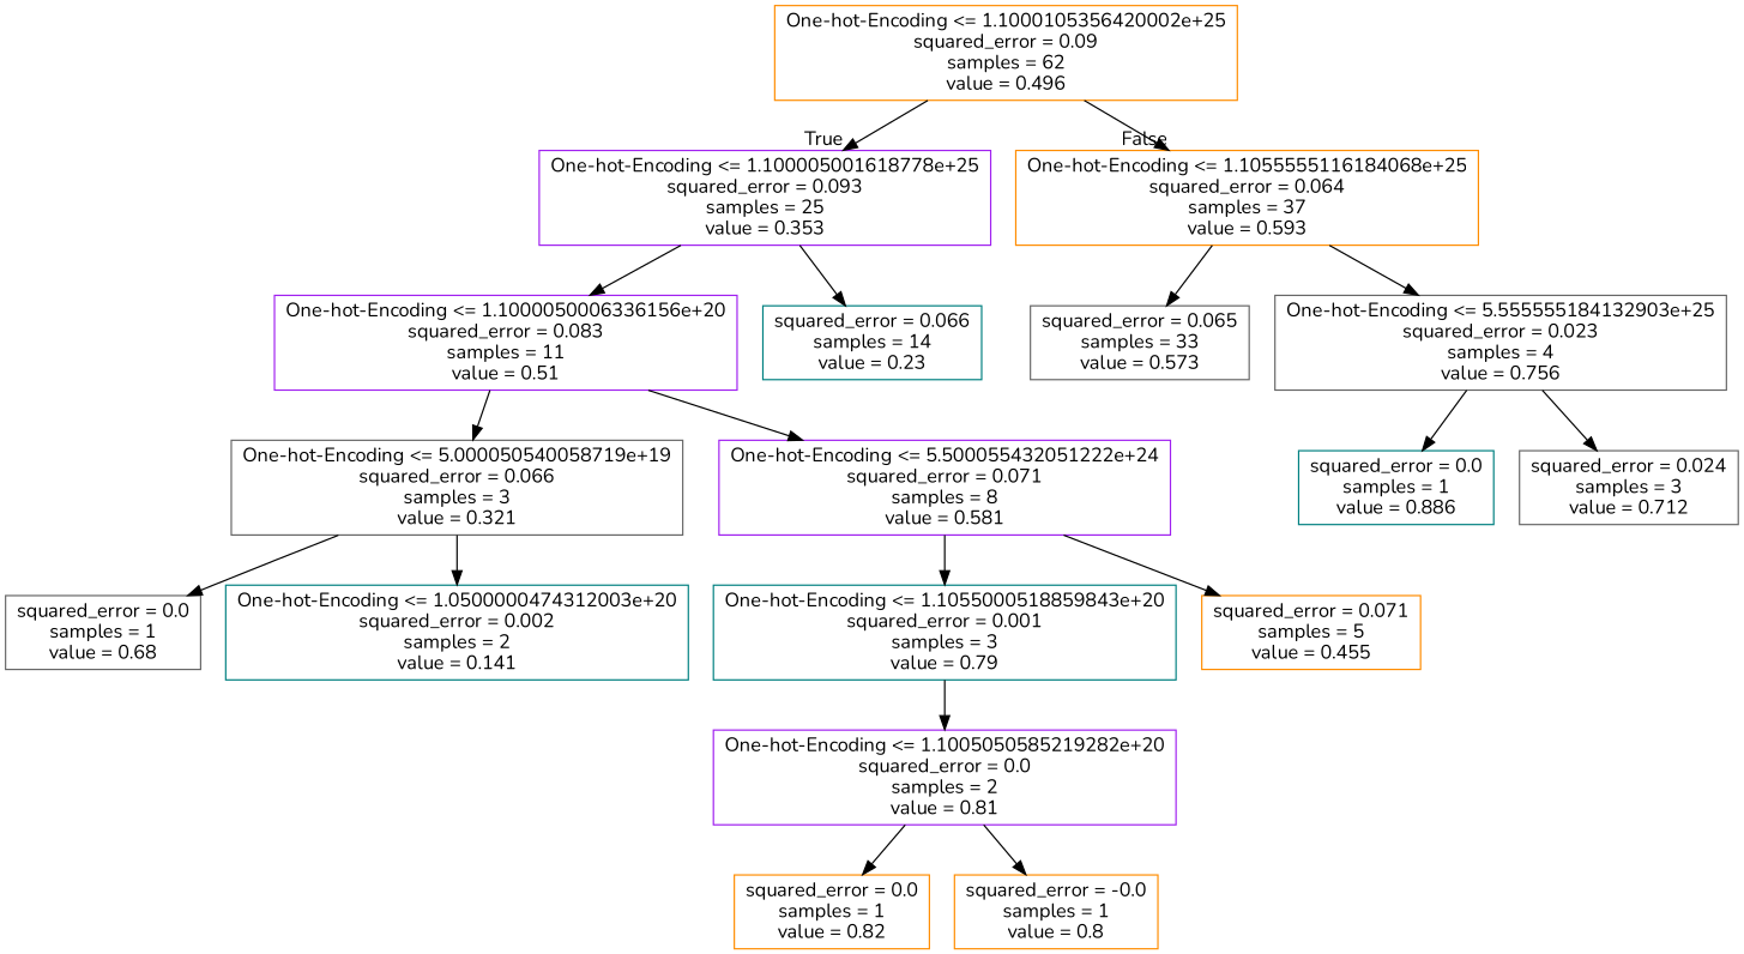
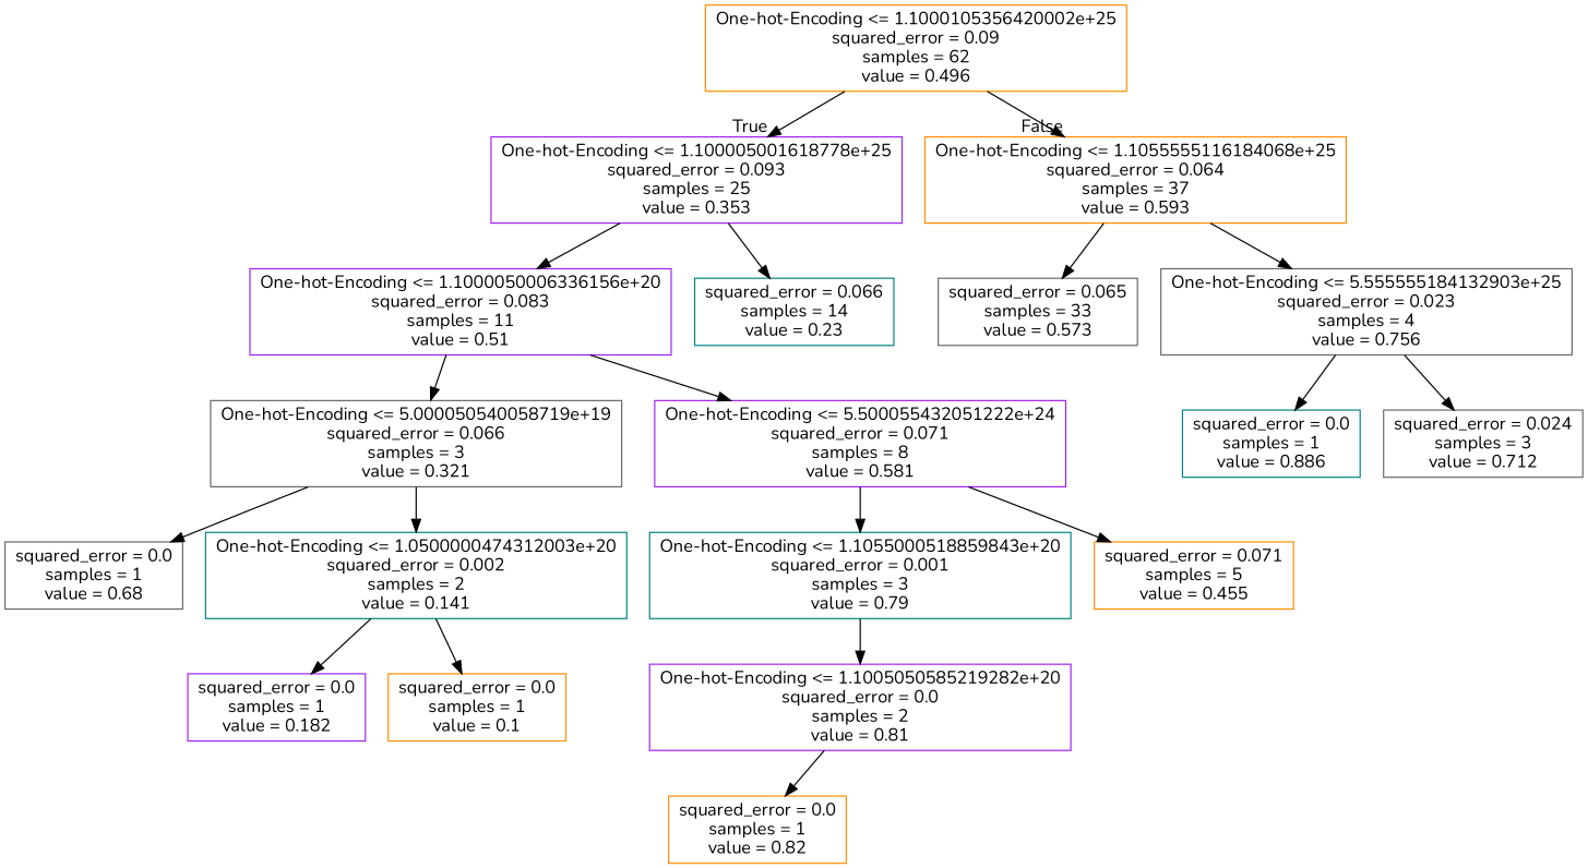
  digraph {
    fontname=Nunito
    node [color=darkorange fontname=Nunito shape=box]
    edge [fontname=Nunito]
    n1 [label="One-hot-Encoding <= 1.1000105356420002e+25\nsquared_error = 0.09\nsamples = 62\nvalue = 0.496"]
    n2 [color=purple label="One-hot-Encoding <= 1.100005001618778e+25\nsquared_error = 0.093\nsamples = 25\nvalue = 0.353"]
    n3 [label="One-hot-Encoding <= 1.1055555116184068e+25\nsquared_error = 0.064\nsamples = 37\nvalue = 0.593"]
    n4 [color=purple label="One-hot-Encoding <= 1.1000050006336156e+20\nsquared_error = 0.083\nsamples = 11\nvalue = 0.51"]
    n5 [color=teal label="squared_error = 0.066\nsamples = 14\nvalue = 0.23"]
    n6 [color=gray40 label="squared_error = 0.065\nsamples = 33\nvalue = 0.573"]
    n7 [color=gray40 label="One-hot-Encoding <= 5.555555184132903e+25\nsquared_error = 0.023\nsamples = 4\nvalue = 0.756"]
    n8 [color=gray40 label="One-hot-Encoding <= 5.000050540058719e+19\nsquared_error = 0.066\nsamples = 3\nvalue = 0.321"]
    n9 [color=purple label="One-hot-Encoding <= 5.500055432051222e+24\nsquared_error = 0.071\nsamples = 8\nvalue = 0.581"]
    n10 [color=gray40 label="squared_error = 0.0\nsamples = 1\nvalue = 0.68"]
    n11 [color=teal label="One-hot-Encoding <= 1.0500000474312003e+20\nsquared_error = 0.002\nsamples = 2\nvalue = 0.141"]
    n12 [color=teal label="One-hot-Encoding <= 1.1055000518859843e+20\nsquared_error = 0.001\nsamples = 3\nvalue = 0.79"]
    n13 [label="squared_error = 0.071\nsamples = 5\nvalue = 0.455"]
+   n14 [color=purple label="squared_error = 0.0\nsamples = 1\nvalue = 0.182"]
+   n15 [label="squared_error = 0.0\nsamples = 1\nvalue = 0.1"]
    n16 [color=purple label="One-hot-Encoding <= 1.1005050585219282e+20\nsquared_error = 0.0\nsamples = 2\nvalue = 0.81"]
    n17 [label="squared_error = 0.0\nsamples = 1\nvalue = 0.82"]
-   n18 [label="squared_error = -0.0\nsamples = 1\nvalue = 0.8"]
    n19 [color=teal label="squared_error = 0.0\nsamples = 1\nvalue = 0.886"]
    n20 [color=gray40 label="squared_error = 0.024\nsamples = 3\nvalue = 0.712"]
    n1 -> n2 [headlabel=True labelangle=45 labeldistance=2.5]
    n1 -> n3 [headlabel=False labelangle=-45 labeldistance=2.5]
    n2 -> n4
    n2 -> n5
    n3 -> n6
    n3 -> n7
    n4 -> n8
    n4 -> n9
    n7 -> n19
    n7 -> n20
    n8 -> n10
    n8 -> n11
    n9 -> n12
    n9 -> n13
+   n11 -> n14
+   n11 -> n15
    n12 -> n16
    n16 -> n17
-   n16 -> n18
  }
